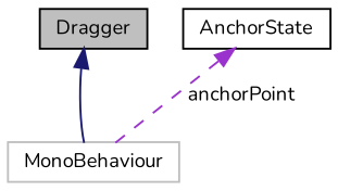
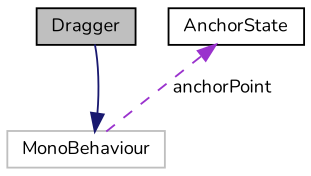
  digraph {
    fontname=Nunito
    node [color=black fillcolor=white fontname=Nunito fontsize=10 shape=record style=filled]
    edge [dir=back fontname=Nunito fontsize=10 labelfontname=Helvetica labelfontsize=10]
    n1 [fillcolor=grey75 fontcolor=black height=0.2 label=Dragger width=0.4]
    n2 [color=grey75 height=0.2 label=MonoBehaviour width=0.4]
    n3 [height=0.2 label=AnchorState width=0.4]
-   n1 -> n2 [color=midnightblue style=solid]
+   n2 -> n1 [color=midnightblue style=solid]
    n3 -> n2 [color=darkorchid3 label=" anchorPoint" style=dashed]
  }
